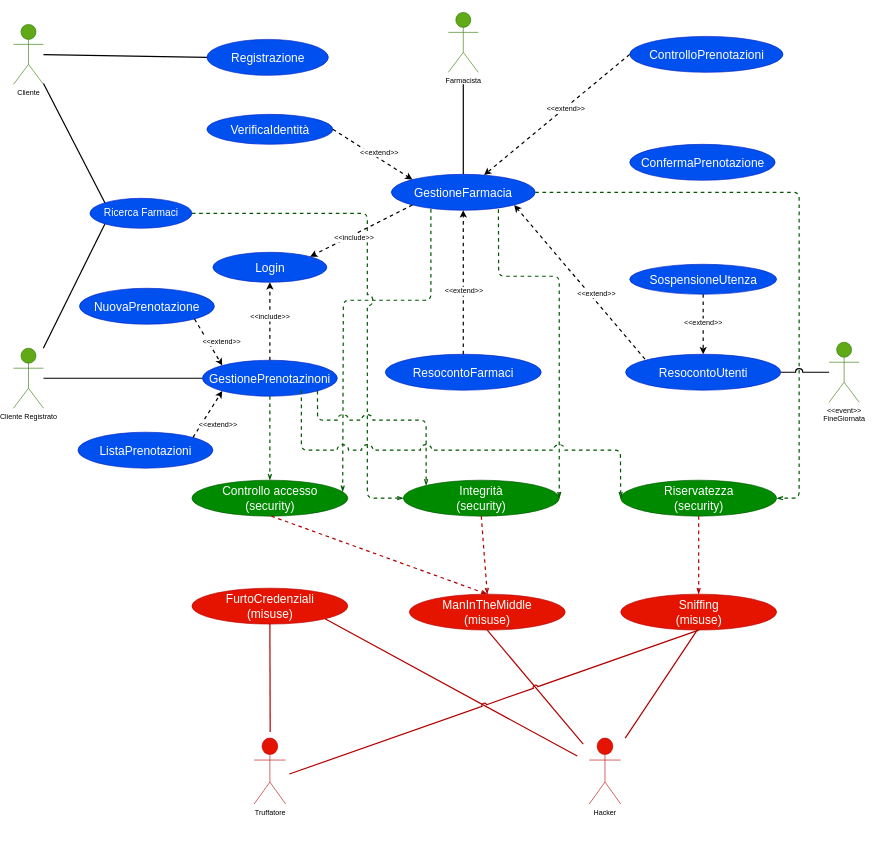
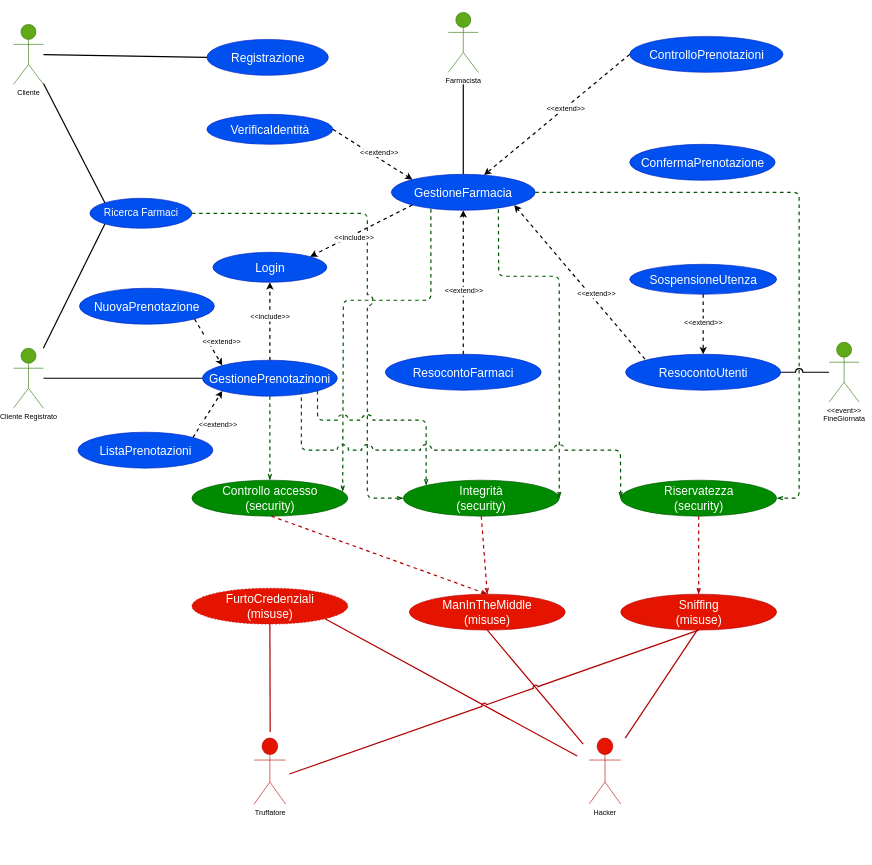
  <mxCell id="0" />
  <mxCell id="1" parent="0" />
  <mxCell id="2" value="" style="endArrow=openThin;html=1;strokeWidth=2;exitX=0.275;exitY=0.967;exitDx=0;exitDy=0;fillColor=#008a00;strokeColor=#005700;exitPerimeter=0;endFill=0;jumpStyle=arc;jumpSize=17;entryX=0.967;entryY=0.317;entryDx=0;entryDy=0;entryPerimeter=0;dashed=1;" parent="1" source="6" target="35" edge="1"><mxGeometry width="50" height="50" relative="1" as="geometry"><mxPoint x="524.675" y="507.678" as="sourcePoint" /><mxPoint x="570" y="810" as="targetPoint" /><Array as="points"><mxPoint x="716" y="500" /><mxPoint x="570" y="500" /></Array></mxGeometry></mxCell>
  <mxCell id="3" value="" style="endArrow=openThin;html=1;strokeWidth=2;exitX=1;exitY=0.5;exitDx=0;exitDy=0;fillColor=#008a00;strokeColor=#005700;entryX=0;entryY=0.5;entryDx=0;entryDy=0;endFill=0;dashed=1;jumpStyle=arc;jumpSize=17;" parent="1" source="14" target="37" edge="1"><mxGeometry width="50" height="50" relative="1" as="geometry"><mxPoint x="756" y="388.02" as="sourcePoint" /><mxPoint x="579.424" y="818.787" as="targetPoint" /><Array as="points"><mxPoint x="610" y="355" /><mxPoint x="610" y="830" /></Array></mxGeometry></mxCell>
  <mxCell id="4" value="" style="endArrow=none;html=1;shadow=0;strokeWidth=2;fontSize=17;fontColor=#000000;exitX=0.5;exitY=0;exitDx=0;exitDy=0;fillColor=#1ba1e2;" parent="1" source="6" edge="1"><mxGeometry width="50" height="50" relative="1" as="geometry"><mxPoint x="1018.12" y="100" as="sourcePoint" /><mxPoint x="770" y="140" as="targetPoint" /></mxGeometry></mxCell>
  <mxCell id="5" value="&lt;font style=&quot;font-size: 20px&quot;&gt;Registrazione&lt;/font&gt;" style="ellipse;whiteSpace=wrap;html=1;fillColor=#0050ef;strokeColor=#001DBC;labelBackgroundColor=none;fontColor=#ffffff;" parent="1" vertex="1"><mxGeometry x="342.5" y="65" width="202.5" height="60" as="geometry" /></mxCell>
  <mxCell id="6" value="GestioneFarmacia" style="ellipse;whiteSpace=wrap;html=1;labelBackgroundColor=none;fillColor=#0050ef;strokeColor=#001DBC;fontSize=20;fontColor=#ffffff;" parent="1" vertex="1"><mxGeometry x="650" y="290" width="240" height="60" as="geometry" /></mxCell>
  <mxCell id="7" value="GestionePrenotazinoni" style="ellipse;whiteSpace=wrap;html=1;labelBackgroundColor=none;fontSize=20;fillColor=#0050ef;strokeColor=#001DBC;fontColor=#ffffff;" parent="1" vertex="1"><mxGeometry x="335" y="600" width="225" height="60" as="geometry" /></mxCell>
  <mxCell id="8" value="" style="endArrow=classic;html=1;shadow=0;strokeColor=#000000;strokeWidth=2;fontSize=13;dashed=1;exitX=0.5;exitY=0;exitDx=0;exitDy=0;entryX=0.5;entryY=1;entryDx=0;entryDy=0;" parent="1" source="7" target="10" edge="1"><mxGeometry width="50" height="50" relative="1" as="geometry"><mxPoint x="310" y="575" as="sourcePoint" /><mxPoint x="360" y="525" as="targetPoint" /><Array as="points" /></mxGeometry></mxCell>
  <mxCell id="9" value="&amp;lt;&amp;lt;include&amp;gt;&amp;gt;" style="edgeLabel;html=1;align=center;verticalAlign=middle;resizable=0;points=[];fontSize=12;fontColor=#000000;" parent="8" vertex="1" connectable="0"><mxGeometry x="0.327" y="-1" relative="1" as="geometry"><mxPoint x="-1" y="13" as="offset" /></mxGeometry></mxCell>
  <mxCell id="10" value="&lt;div&gt;Login&lt;/div&gt;" style="ellipse;whiteSpace=wrap;html=1;labelBackgroundColor=none;fontSize=20;fillColor=#0050ef;strokeColor=#001DBC;fontColor=#ffffff;" parent="1" vertex="1"><mxGeometry x="352.5" y="420" width="190" height="50" as="geometry" /></mxCell>
  <mxCell id="11" value="VerificaIdentità" style="ellipse;whiteSpace=wrap;html=1;labelBackgroundColor=none;fontSize=20;fillColor=#0050ef;strokeColor=#001DBC;fontColor=#ffffff;" parent="1" vertex="1"><mxGeometry x="342.5" y="190" width="210" height="50" as="geometry" /></mxCell>
  <mxCell id="12" value="" style="endArrow=classic;html=1;shadow=0;dashed=1;strokeColor=#000000;strokeWidth=2;fontSize=12;fontColor=#000000;exitX=1;exitY=0.5;exitDx=0;exitDy=0;entryX=0;entryY=0;entryDx=0;entryDy=0;" parent="1" source="11" target="6" edge="1"><mxGeometry width="50" height="50" relative="1" as="geometry"><mxPoint x="640" y="305" as="sourcePoint" /><mxPoint x="700" y="345" as="targetPoint" /></mxGeometry></mxCell>
  <mxCell id="13" value="&amp;lt;&amp;lt;extend&amp;gt;&amp;gt;" style="edgeLabel;html=1;align=center;verticalAlign=middle;resizable=0;points=[];fontSize=12;fontColor=#000000;" parent="12" vertex="1" connectable="0"><mxGeometry x="-0.245" y="3" relative="1" as="geometry"><mxPoint x="25.1" y="9.15" as="offset" /></mxGeometry></mxCell>
  <mxCell id="14" value="Ricerca Farmaci" style="ellipse;whiteSpace=wrap;html=1;labelBackgroundColor=none;fontSize=17;fillColor=#0050ef;strokeColor=#001DBC;fontColor=#ffffff;" parent="1" vertex="1"><mxGeometry x="147.5" y="330" width="170" height="50" as="geometry" /></mxCell>
  <mxCell id="15" value="" style="endArrow=none;html=1;shadow=0;strokeWidth=2;fontSize=17;fontColor=#000000;entryX=0;entryY=1;entryDx=0;entryDy=0;fillColor=#1ba1e2;" parent="1" source="60" target="14" edge="1"><mxGeometry width="50" height="50" relative="1" as="geometry"><mxPoint x="170" y="620" as="sourcePoint" /><mxPoint x="210" y="515" as="targetPoint" /></mxGeometry></mxCell>
  <mxCell id="16" value="" style="endArrow=none;html=1;shadow=0;strokeWidth=2;fontSize=17;fontColor=#000000;entryX=0;entryY=0.5;entryDx=0;entryDy=0;fillColor=#1ba1e2;" parent="1" source="60" target="7" edge="1"><mxGeometry width="50" height="50" relative="1" as="geometry"><mxPoint x="170" y="620" as="sourcePoint" /><mxPoint x="250" y="615" as="targetPoint" /></mxGeometry></mxCell>
  <mxCell id="17" value="" style="endArrow=none;html=1;shadow=0;strokeWidth=2;fontSize=17;fontColor=#000000;exitX=0;exitY=0;exitDx=0;exitDy=0;fillColor=#1ba1e2;" parent="1" source="14" target="55" edge="1"><mxGeometry width="50" height="50" relative="1" as="geometry"><mxPoint x="210" y="245" as="sourcePoint" /><mxPoint x="160" y="95" as="targetPoint" /></mxGeometry></mxCell>
  <mxCell id="18" value="" style="endArrow=none;html=1;shadow=0;strokeWidth=2;fontSize=17;fontColor=#000000;entryX=0;entryY=0.5;entryDx=0;entryDy=0;fillColor=#1ba1e2;" parent="1" source="55" target="5" edge="1"><mxGeometry width="50" height="50" relative="1" as="geometry"><mxPoint x="160" y="95" as="sourcePoint" /><mxPoint x="280" y="95" as="targetPoint" /></mxGeometry></mxCell>
  <mxCell id="19" value="SospensioneUtenza" style="ellipse;whiteSpace=wrap;html=1;labelBackgroundColor=none;fontSize=20;fillColor=#0050ef;strokeColor=#001DBC;direction=west;fontColor=#ffffff;" parent="1" vertex="1"><mxGeometry x="1047.5" y="440" width="245" height="50" as="geometry" /></mxCell>
  <mxCell id="20" value="&lt;div&gt;&amp;lt;&amp;lt;event&amp;gt;&amp;gt;&lt;/div&gt;&lt;div&gt;FineGiornata&lt;br&gt;&lt;/div&gt;" style="shape=umlActor;verticalLabelPosition=bottom;verticalAlign=top;html=1;outlineConnect=0;labelBackgroundColor=none;fontSize=12;fillColor=#60a917;strokeColor=#2D7600;" parent="1" vertex="1"><mxGeometry x="1380" y="570" width="50" height="100" as="geometry" /></mxCell>
  <mxCell id="21" value="ResocontoUtenti" style="ellipse;whiteSpace=wrap;html=1;labelBackgroundColor=none;fontSize=20;fillColor=#0050ef;strokeColor=#001DBC;fontColor=#ffffff;" parent="1" vertex="1"><mxGeometry x="1040.62" y="590" width="258.75" height="60" as="geometry" /></mxCell>
  <mxCell id="22" value="" style="endArrow=classic;html=1;shadow=0;strokeColor=#000000;strokeWidth=2;fontSize=20;fontColor=#000000;exitX=0.5;exitY=0;exitDx=0;exitDy=0;entryX=0.5;entryY=0;entryDx=0;entryDy=0;dashed=1;" parent="1" source="19" target="21" edge="1"><mxGeometry width="50" height="50" relative="1" as="geometry"><mxPoint x="835.62" y="400" as="sourcePoint" /><mxPoint x="885.62" y="350" as="targetPoint" /></mxGeometry></mxCell>
  <mxCell id="23" value="&amp;lt;&amp;lt;extend&amp;gt;&amp;gt;" style="edgeLabel;html=1;align=center;verticalAlign=middle;resizable=0;points=[];fontSize=12;fontColor=#000000;" parent="22" vertex="1" connectable="0"><mxGeometry x="0.2" y="-1" relative="1" as="geometry"><mxPoint x="1" y="-12.35" as="offset" /></mxGeometry></mxCell>
  <mxCell id="24" value="ResocontoFarmaci" style="ellipse;whiteSpace=wrap;html=1;fontSize=20;fillColor=#0050ef;strokeColor=#001DBC;fontColor=#ffffff;" parent="1" vertex="1"><mxGeometry x="640" y="590" width="260" height="60" as="geometry" /></mxCell>
  <mxCell id="25" value="" style="endArrow=classic;html=1;dashed=1;fontSize=12;exitX=0;exitY=1;exitDx=0;exitDy=0;entryX=1;entryY=0;entryDx=0;entryDy=0;strokeWidth=2;" parent="1" source="6" target="10" edge="1"><mxGeometry width="50" height="50" relative="1" as="geometry"><mxPoint x="640" y="395" as="sourcePoint" /><mxPoint x="690" y="345" as="targetPoint" /></mxGeometry></mxCell>
  <mxCell id="26" value="&amp;lt;&amp;lt;include&amp;gt;&amp;gt;" style="edgeLabel;html=1;align=center;verticalAlign=middle;resizable=0;points=[];fontSize=12;" parent="25" vertex="1" connectable="0"><mxGeometry x="0.173" y="5" relative="1" as="geometry"><mxPoint y="-1" as="offset" /></mxGeometry></mxCell>
  <mxCell id="27" value="" style="endArrow=classic;html=1;shadow=0;strokeColor=#000000;strokeWidth=2;fontSize=12;fontColor=#000000;exitX=0.5;exitY=0;exitDx=0;exitDy=0;entryX=0.5;entryY=1;entryDx=0;entryDy=0;dashed=1;" parent="1" source="24" target="6" edge="1"><mxGeometry width="50" height="50" relative="1" as="geometry"><mxPoint x="720" y="398.11" as="sourcePoint" /><mxPoint x="866.897" y="561.897" as="targetPoint" /></mxGeometry></mxCell>
  <mxCell id="28" value="&amp;lt;&amp;lt;extend&amp;gt;&amp;gt;" style="edgeLabel;html=1;align=center;verticalAlign=middle;resizable=0;points=[];fontSize=12;fontColor=#000000;" parent="27" vertex="1" connectable="0"><mxGeometry x="-0.245" y="3" relative="1" as="geometry"><mxPoint x="3" y="-15.0" as="offset" /></mxGeometry></mxCell>
  <mxCell id="29" value="" style="endArrow=classic;html=1;shadow=0;dashed=1;strokeColor=#000000;strokeWidth=2;fontSize=12;fontColor=#000000;exitX=0.125;exitY=0.133;exitDx=0;exitDy=0;entryX=1;entryY=1;entryDx=0;entryDy=0;exitPerimeter=0;" parent="1" source="21" target="6" edge="1"><mxGeometry width="50" height="50" relative="1" as="geometry"><mxPoint x="950" y="420" as="sourcePoint" /><mxPoint x="950" y="300" as="targetPoint" /></mxGeometry></mxCell>
  <mxCell id="30" value="&amp;lt;&amp;lt;extend&amp;gt;&amp;gt;" style="edgeLabel;html=1;align=center;verticalAlign=middle;resizable=0;points=[];fontSize=12;fontColor=#000000;" parent="29" vertex="1" connectable="0"><mxGeometry x="-0.245" y="3" relative="1" as="geometry"><mxPoint x="3" y="-15.0" as="offset" /></mxGeometry></mxCell>
  <mxCell id="31" value="ControlloPrenotazioni" style="ellipse;whiteSpace=wrap;html=1;labelBackgroundColor=none;fontSize=20;fillColor=#0050ef;strokeColor=#001DBC;direction=west;fontColor=#ffffff;" parent="1" vertex="1"><mxGeometry x="1047.5" y="60" width="255.62" height="60" as="geometry" /></mxCell>
  <mxCell id="32" value="" style="endArrow=classic;html=1;shadow=0;strokeColor=#000000;strokeWidth=2;fontSize=13;fontColor=#000000;dashed=1;exitX=1;exitY=0.5;exitDx=0;exitDy=0;" parent="1" source="31" target="6" edge="1"><mxGeometry width="50" height="50" relative="1" as="geometry"><mxPoint x="1036.87" y="204.29" as="sourcePoint" /><mxPoint x="879.37" y="204.29" as="targetPoint" /></mxGeometry></mxCell>
  <mxCell id="33" value="&amp;lt;&amp;lt;extend&amp;gt;&amp;gt;" style="edgeLabel;html=1;align=center;verticalAlign=middle;resizable=0;points=[];fontSize=12;fontColor=#000000;" parent="32" vertex="1" connectable="0"><mxGeometry x="-0.312" y="-2" relative="1" as="geometry"><mxPoint x="-22" y="22" as="offset" /></mxGeometry></mxCell>
  <mxCell id="34" value="ConfermaPrenotazione" style="ellipse;whiteSpace=wrap;html=1;labelBackgroundColor=none;fontSize=20;fillColor=#0050ef;strokeColor=#001DBC;direction=west;fontColor=#ffffff;" parent="1" vertex="1"><mxGeometry x="1047.5" y="240" width="242.5" height="60" as="geometry" /></mxCell>
  <mxCell id="35" value="Controllo accesso&lt;br&gt;(security)" style="ellipse;whiteSpace=wrap;html=1;fontSize=20;fillColor=#008a00;strokeColor=#005700;fontColor=#ffffff;" parent="1" vertex="1"><mxGeometry x="317.5" y="800" width="260" height="60" as="geometry" /></mxCell>
  <mxCell id="36" value="Riservatezza&lt;br&gt;(security)" style="ellipse;whiteSpace=wrap;html=1;fontSize=20;fillColor=#008a00;strokeColor=#005700;fontColor=#ffffff;" parent="1" vertex="1"><mxGeometry x="1032.5" y="800" width="260" height="60" as="geometry" /></mxCell>
  <mxCell id="37" value="Integrità&lt;br&gt;(security)" style="ellipse;whiteSpace=wrap;html=1;fontSize=20;fillColor=#008a00;strokeColor=#005700;fontColor=#ffffff;" parent="1" vertex="1"><mxGeometry x="670" y="800" width="260" height="60" as="geometry" /></mxCell>
  <mxCell id="38" value="" style="endArrow=openThin;html=1;strokeWidth=2;exitX=0.5;exitY=1;exitDx=0;exitDy=0;fillColor=#008a00;strokeColor=#005700;endFill=0;jumpStyle=arc;dashed=1;jumpSize=17;" parent="1" source="7" target="35" edge="1"><mxGeometry width="50" height="50" relative="1" as="geometry"><mxPoint x="726" y="358.02" as="sourcePoint" /><mxPoint x="549.424" y="788.787" as="targetPoint" /></mxGeometry></mxCell>
  <mxCell id="39" value="" style="endArrow=openThin;html=1;strokeWidth=2;exitX=1;exitY=0.5;exitDx=0;exitDy=0;fillColor=#008a00;strokeColor=#005700;endFill=0;jumpStyle=arc;dashed=1;jumpSize=17;" parent="1" source="6" edge="1"><mxGeometry width="50" height="50" relative="1" as="geometry"><mxPoint x="820.58" y="339.23" as="sourcePoint" /><mxPoint x="1293" y="830" as="targetPoint" /><Array as="points"><mxPoint x="1330" y="320" /><mxPoint x="1330" y="700" /><mxPoint x="1330" y="830" /></Array></mxGeometry></mxCell>
  <mxCell id="40" value="" style="endArrow=openThin;html=1;strokeWidth=2;fillColor=#008a00;strokeColor=#005700;entryX=1;entryY=0.5;entryDx=0;entryDy=0;endFill=0;jumpStyle=arc;dashed=1;jumpSize=17;exitX=0.744;exitY=0.972;exitDx=0;exitDy=0;exitPerimeter=0;" parent="1" source="6" target="37" edge="1"><mxGeometry width="50" height="50" relative="1" as="geometry"><mxPoint x="820" y="460" as="sourcePoint" /><mxPoint x="870.924" y="780.767" as="targetPoint" /><Array as="points"><mxPoint x="829" y="460" /><mxPoint x="930" y="460" /></Array></mxGeometry></mxCell>
  <mxCell id="41" value="Sniffing&lt;br&gt;(misuse)" style="ellipse;whiteSpace=wrap;html=1;fontSize=20;fillColor=#e51400;strokeColor=#B20000;fontColor=#ffffff;" parent="1" vertex="1"><mxGeometry x="1032.5" y="990" width="260" height="60" as="geometry" /></mxCell>
  <mxCell id="42" value="ManInTheMiddle&lt;br&gt;(misuse)" style="ellipse;whiteSpace=wrap;html=1;fontSize=20;fillColor=#e51400;strokeColor=#B20000;fontColor=#ffffff;" parent="1" vertex="1"><mxGeometry x="680" y="990" width="260" height="60" as="geometry" /></mxCell>
- <mxCell id="43" value="FurtoCredenziali&lt;br&gt;(misuse)" style="ellipse;whiteSpace=wrap;html=1;fontSize=20;fillColor=#e51400;strokeColor=#B20000;fontColor=#ffffff;" parent="1" vertex="1"><mxGeometry x="317.5" y="980" width="260" height="60" as="geometry" /></mxCell>
+ <mxCell id="43" value="FurtoCredenziali&lt;br&gt;(misuse)" style="ellipse;whiteSpace=wrap;html=1;fontSize=20;fillColor=#e51400;strokeColor=#B20000;fontColor=#ffffff;dashed=1;" parent="1" vertex="1"><mxGeometry x="317.5" y="980" width="260" height="60" as="geometry" /></mxCell>
  <mxCell id="44" value="" style="endArrow=openThin;html=1;strokeWidth=2;exitX=0.5;exitY=1;exitDx=0;exitDy=0;fillColor=#e51400;strokeColor=#B20000;entryX=0.5;entryY=0;entryDx=0;entryDy=0;endFill=0;jumpStyle=arc;dashed=1;jumpSize=17;" parent="1" source="36" target="41" edge="1"><mxGeometry width="50" height="50" relative="1" as="geometry"><mxPoint x="478.792" y="872.47" as="sourcePoint" /><mxPoint x="649.996" y="1039.997" as="targetPoint" /></mxGeometry></mxCell>
  <mxCell id="45" value="" style="endArrow=none;html=1;strokeWidth=2;exitX=0.5;exitY=1;exitDx=0;exitDy=0;fillColor=#e51400;strokeColor=#B20000;endFill=0;" parent="1" source="43" edge="1"><mxGeometry width="50" height="50" relative="1" as="geometry"><mxPoint x="250.002" y="1050" as="sourcePoint" /><mxPoint x="448" y="1220" as="targetPoint" /></mxGeometry></mxCell>
  <mxCell id="46" value="" style="endArrow=none;html=1;strokeWidth=2;exitX=1;exitY=1;exitDx=0;exitDy=0;fillColor=#e51400;strokeColor=#B20000;endFill=0;jumpStyle=arc;" parent="1" source="43" edge="1"><mxGeometry width="50" height="50" relative="1" as="geometry"><mxPoint x="600" y="1050" as="sourcePoint" /><mxPoint x="960" y="1260" as="targetPoint" /></mxGeometry></mxCell>
  <mxCell id="47" value="" style="endArrow=openThin;html=1;strokeWidth=2;fillColor=#e51400;strokeColor=#B20000;entryX=0.5;entryY=0;entryDx=0;entryDy=0;endFill=0;jumpStyle=arc;dashed=1;jumpSize=17;" parent="1" target="42" edge="1"><mxGeometry width="50" height="50" relative="1" as="geometry"><mxPoint x="450" y="860" as="sourcePoint" /><mxPoint x="821" y="990" as="targetPoint" /></mxGeometry></mxCell>
  <mxCell id="48" value="" style="endArrow=none;html=1;strokeWidth=2;fillColor=#e51400;strokeColor=#B20000;endFill=0;exitX=0.5;exitY=1;exitDx=0;exitDy=0;jumpStyle=arc;" parent="1" source="42" edge="1"><mxGeometry width="50" height="50" relative="1" as="geometry"><mxPoint x="780" y="1090" as="sourcePoint" /><mxPoint x="970" y="1240" as="targetPoint" /></mxGeometry></mxCell>
  <mxCell id="49" value="" style="endArrow=none;html=1;strokeWidth=2;exitX=0.5;exitY=1;exitDx=0;exitDy=0;fillColor=#e51400;strokeColor=#B20000;endFill=0;jumpStyle=arc;" parent="1" source="41" edge="1"><mxGeometry width="50" height="50" relative="1" as="geometry"><mxPoint x="549.424" y="1041.213" as="sourcePoint" /><mxPoint x="480" y="1290" as="targetPoint" /></mxGeometry></mxCell>
  <mxCell id="50" value="" style="endArrow=openThin;html=1;strokeWidth=2;fillColor=#e51400;strokeColor=#B20000;endFill=0;exitX=0.5;exitY=1;exitDx=0;exitDy=0;jumpStyle=arc;dashed=1;jumpSize=17;" parent="1" source="37" edge="1"><mxGeometry width="50" height="50" relative="1" as="geometry"><mxPoint x="830" y="880" as="sourcePoint" /><mxPoint x="810" y="990" as="targetPoint" /></mxGeometry></mxCell>
  <mxCell id="51" value="Truffatore" style="shape=umlActor;verticalLabelPosition=bottom;verticalAlign=top;html=1;outlineConnect=0;labelBackgroundColor=none;fillColor=#e51400;strokeColor=#B20000;" parent="1" vertex="1"><mxGeometry x="421.25" y="1230" width="52.5" height="110" as="geometry" /></mxCell>
  <mxCell id="52" style="edgeStyle=orthogonalEdgeStyle;rounded=0;orthogonalLoop=1;jettySize=auto;html=1;exitX=0.5;exitY=1;exitDx=0;exitDy=0;" parent="1" edge="1"><mxGeometry relative="1" as="geometry"><mxPoint x="457" y="1420" as="sourcePoint" /><mxPoint x="457" y="1420" as="targetPoint" /></mxGeometry></mxCell>
  <mxCell id="53" value="&lt;div&gt;Hacker&lt;/div&gt;" style="shape=umlActor;verticalLabelPosition=bottom;verticalAlign=top;html=1;outlineConnect=0;labelBackgroundColor=none;fillColor=#e51400;strokeColor=#B20000;" parent="1" vertex="1"><mxGeometry x="980" y="1230" width="52.5" height="110" as="geometry" /></mxCell>
  <mxCell id="54" value="" style="endArrow=none;html=1;strokeWidth=2;fillColor=#e51400;strokeColor=#B20000;endFill=0;" parent="1" edge="1"><mxGeometry width="50" height="50" relative="1" as="geometry"><mxPoint x="1160" y="1050" as="sourcePoint" /><mxPoint x="1040" y="1230" as="targetPoint" /></mxGeometry></mxCell>
  <mxCell id="55" value="&lt;div&gt;Cliente&lt;/div&gt;" style="shape=umlActor;verticalLabelPosition=bottom;verticalAlign=top;html=1;outlineConnect=0;labelBackgroundColor=none;fontSize=12;fillColor=#60a917;strokeColor=#2D7600;" parent="1" vertex="1"><mxGeometry x="20" y="40" width="50" height="100" as="geometry" /></mxCell>
  <mxCell id="56" value="" style="endArrow=openThin;html=1;strokeWidth=2;exitX=1;exitY=1;exitDx=0;exitDy=0;fillColor=#008a00;strokeColor=#005700;entryX=0;entryY=0;entryDx=0;entryDy=0;endFill=0;jumpStyle=arc;dashed=1;jumpSize=17;" parent="1" source="7" target="37" edge="1"><mxGeometry width="50" height="50" relative="1" as="geometry"><mxPoint x="746" y="378.02" as="sourcePoint" /><mxPoint x="569.424" y="808.787" as="targetPoint" /><Array as="points"><mxPoint x="527" y="700" /><mxPoint x="708" y="700" /></Array></mxGeometry></mxCell>
  <mxCell id="57" value="" style="endArrow=openThin;html=1;strokeWidth=2;fillColor=#008a00;strokeColor=#005700;entryX=0;entryY=0.5;entryDx=0;entryDy=0;endFill=0;jumpStyle=arc;dashed=1;jumpSize=17;shadow=0;sketch=0;rounded=1;" parent="1" target="36" edge="1"><mxGeometry width="50" height="50" relative="1" as="geometry"><mxPoint x="500" y="650" as="sourcePoint" /><mxPoint x="589.424" y="828.787" as="targetPoint" /><Array as="points"><mxPoint x="500" y="750" /><mxPoint x="1032" y="750" /></Array></mxGeometry></mxCell>
  <mxCell id="58" value="" style="endArrow=none;html=1;shadow=0;strokeWidth=2;fontSize=20;fontColor=#000000;fillColor=#1ba1e2;jumpStyle=arc;jumpSize=10;" parent="1" source="21" target="20" edge="1"><mxGeometry width="50" height="50" relative="1" as="geometry"><mxPoint x="1240" y="620" as="sourcePoint" /><mxPoint x="1290" y="620" as="targetPoint" /><Array as="points" /></mxGeometry></mxCell>
  <mxCell id="59" value="&lt;div&gt;Farmacista&lt;/div&gt;&lt;div&gt;&lt;br&gt;&lt;/div&gt;" style="shape=umlActor;verticalLabelPosition=bottom;verticalAlign=top;html=1;outlineConnect=0;labelBackgroundColor=none;fontSize=12;fillColor=#60a917;strokeColor=#2D7600;" parent="1" vertex="1"><mxGeometry x="745" y="20" width="50" height="100" as="geometry" /></mxCell>
  <mxCell id="60" value="&lt;div&gt;Cliente Registrato&lt;/div&gt;" style="shape=umlActor;verticalLabelPosition=bottom;verticalAlign=top;html=1;outlineConnect=0;labelBackgroundColor=none;fontSize=12;fillColor=#60a917;strokeColor=#2D7600;" parent="1" vertex="1"><mxGeometry x="20" y="580" width="50" height="100" as="geometry" /></mxCell>
  <mxCell id="61" value="ListaPrenotazioni" style="ellipse;whiteSpace=wrap;html=1;labelBackgroundColor=none;fontSize=20;fillColor=#0050ef;strokeColor=#001DBC;fontColor=#ffffff;" parent="1" vertex="1"><mxGeometry x="127.5" y="720" width="225" height="60" as="geometry" /></mxCell>
  <mxCell id="62" value="NuovaPrenotazione" style="ellipse;whiteSpace=wrap;html=1;labelBackgroundColor=none;fontSize=20;fillColor=#0050ef;strokeColor=#001DBC;fontColor=#ffffff;" parent="1" vertex="1"><mxGeometry x="130" y="480" width="225" height="60" as="geometry" /></mxCell>
  <mxCell id="63" value="" style="endArrow=classic;html=1;shadow=0;dashed=1;strokeColor=#000000;strokeWidth=2;fontSize=12;fontColor=#000000;exitX=1;exitY=1;exitDx=0;exitDy=0;entryX=0;entryY=0;entryDx=0;entryDy=0;" parent="1" source="62" target="7" edge="1"><mxGeometry width="50" height="50" relative="1" as="geometry"><mxPoint x="219.85" y="578.11" as="sourcePoint" /><mxPoint x="352.497" y="661.897" as="targetPoint" /></mxGeometry></mxCell>
  <mxCell id="64" value="&amp;lt;&amp;lt;extend&amp;gt;&amp;gt;" style="edgeLabel;html=1;align=center;verticalAlign=middle;resizable=0;points=[];fontSize=12;fontColor=#000000;" parent="63" vertex="1" connectable="0"><mxGeometry x="-0.245" y="3" relative="1" as="geometry"><mxPoint x="25.1" y="9.15" as="offset" /></mxGeometry></mxCell>
  <mxCell id="65" value="" style="endArrow=classic;html=1;shadow=0;dashed=1;strokeColor=#000000;strokeWidth=2;fontSize=12;fontColor=#000000;exitX=1;exitY=0;exitDx=0;exitDy=0;entryX=0;entryY=1;entryDx=0;entryDy=0;" parent="1" source="61" target="7" edge="1"><mxGeometry width="50" height="50" relative="1" as="geometry"><mxPoint x="184.85" y="600" as="sourcePoint" /><mxPoint x="317.497" y="683.787" as="targetPoint" /></mxGeometry></mxCell>
  <mxCell id="66" value="&amp;lt;&amp;lt;extend&amp;gt;&amp;gt;" style="edgeLabel;html=1;align=center;verticalAlign=middle;resizable=0;points=[];fontSize=12;fontColor=#000000;" parent="65" vertex="1" connectable="0"><mxGeometry x="-0.245" y="3" relative="1" as="geometry"><mxPoint x="25.1" y="9.15" as="offset" /></mxGeometry></mxCell>
